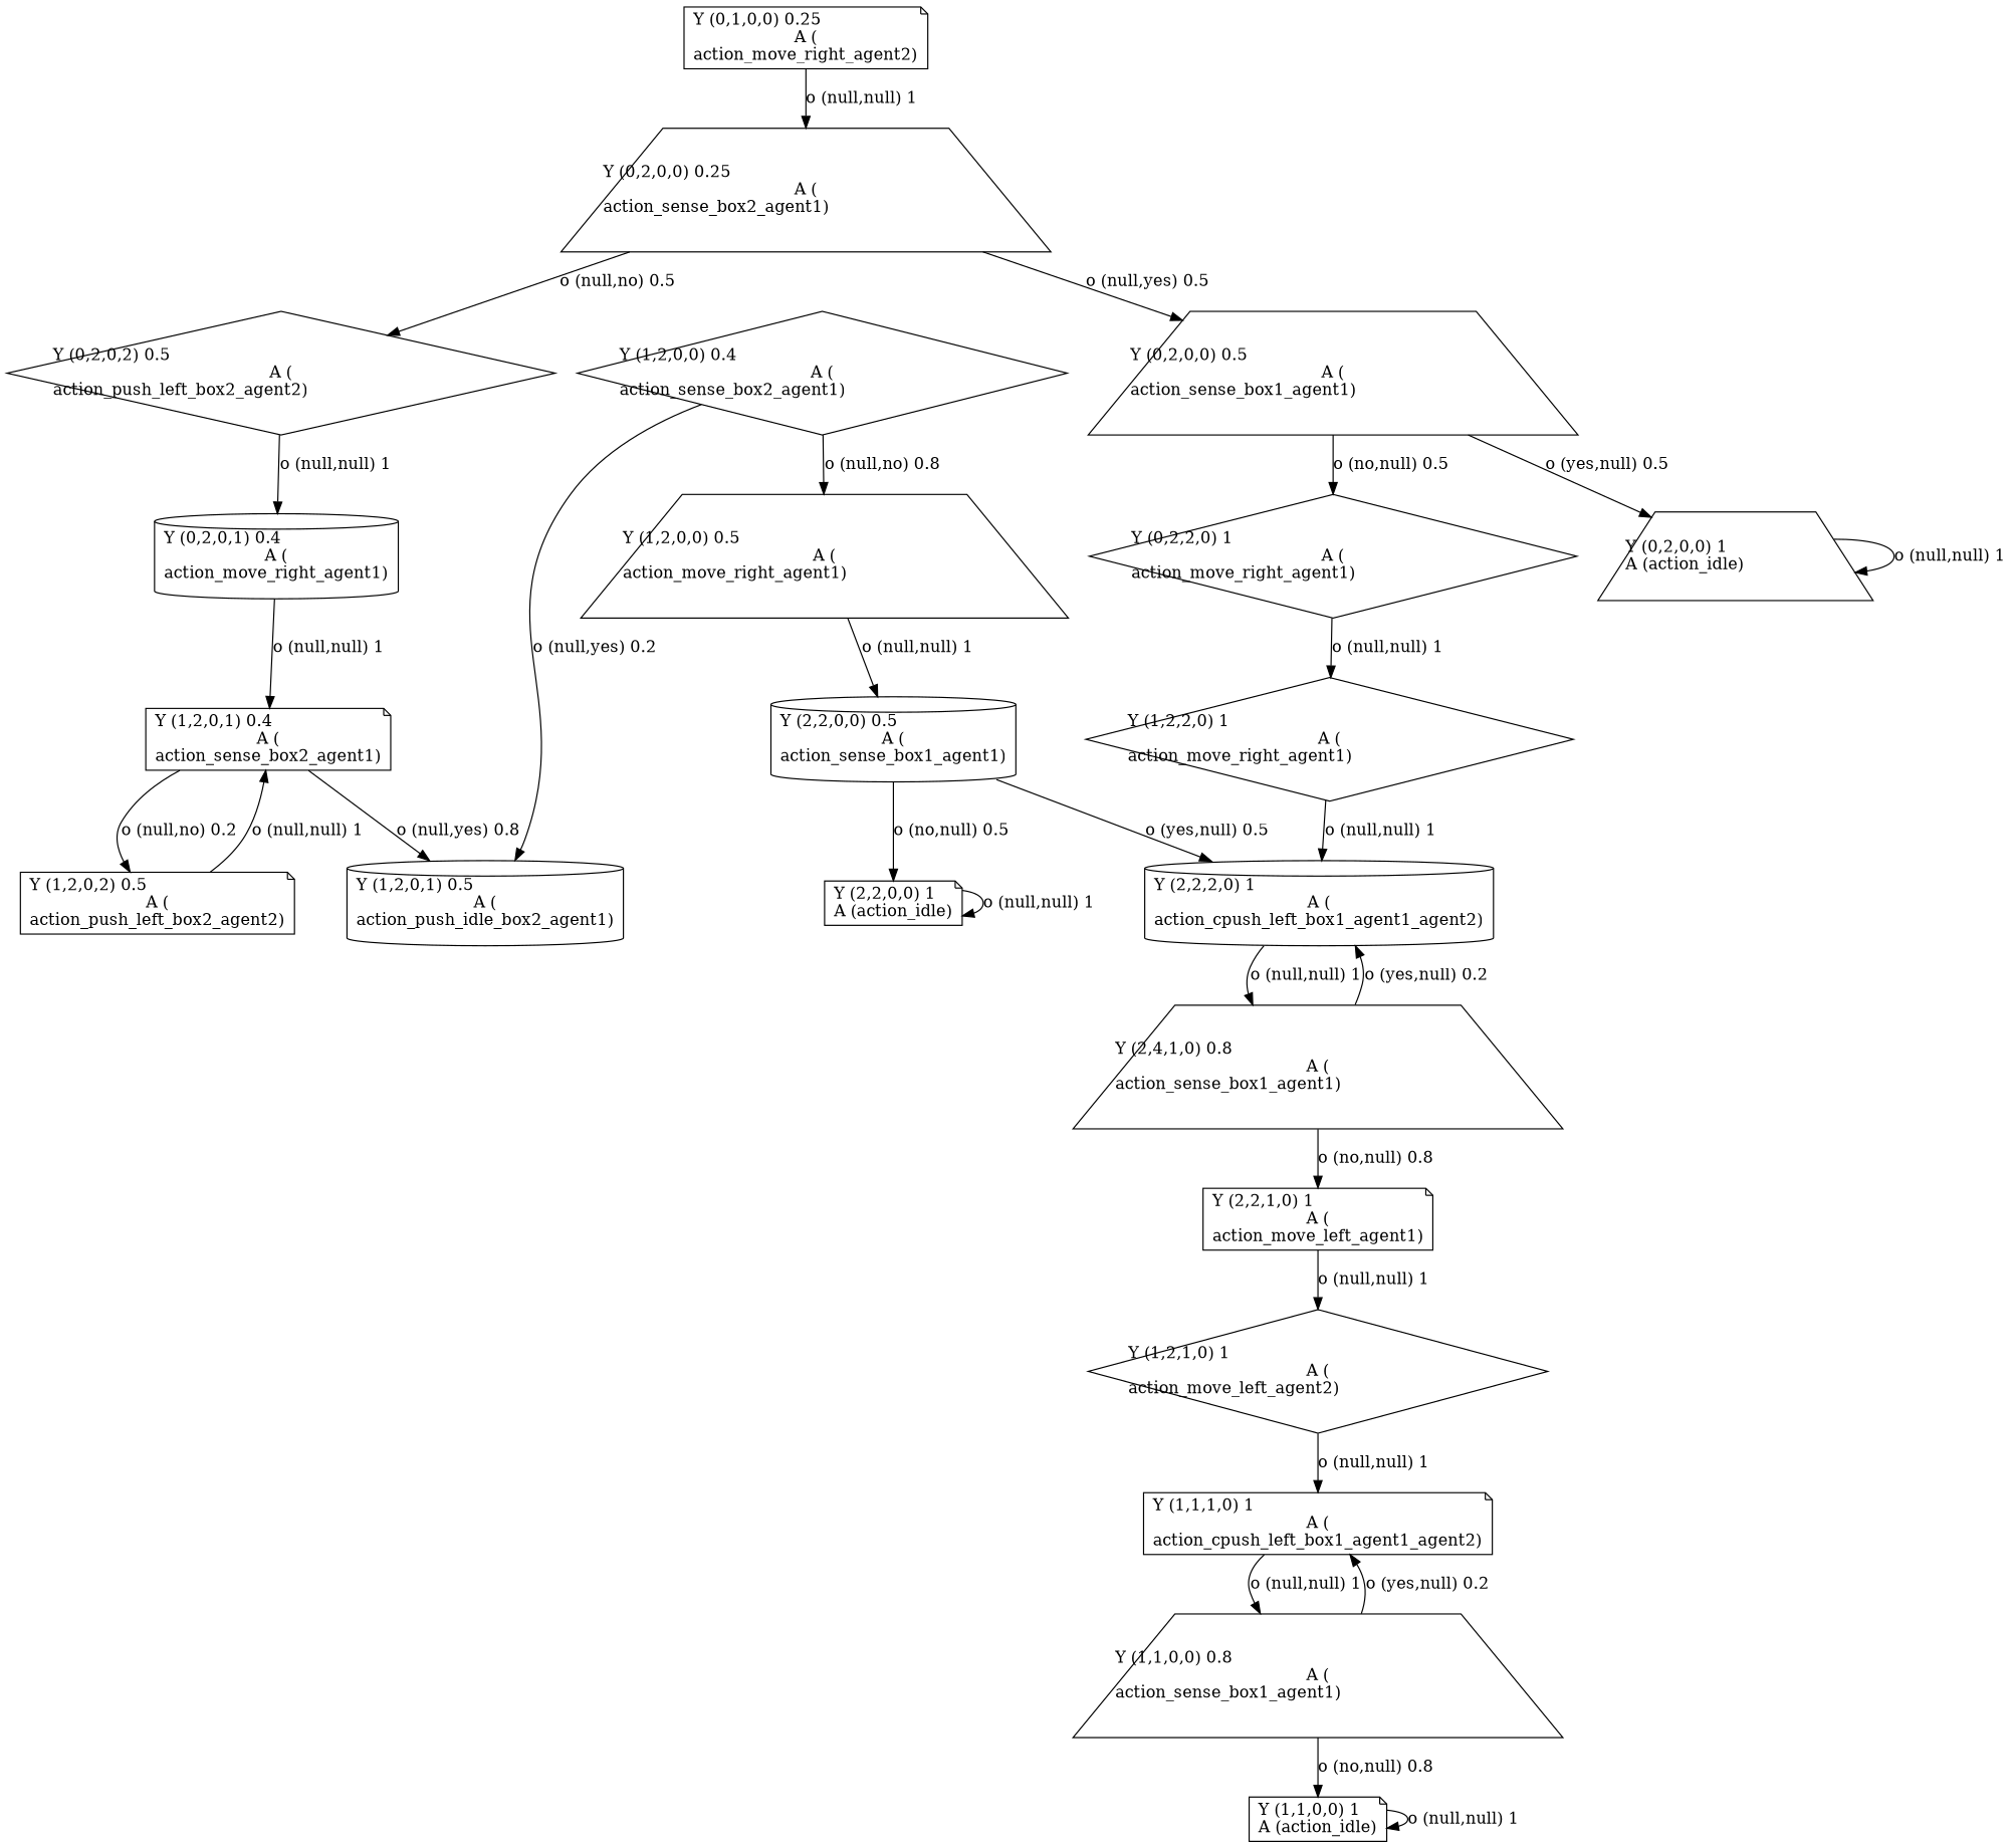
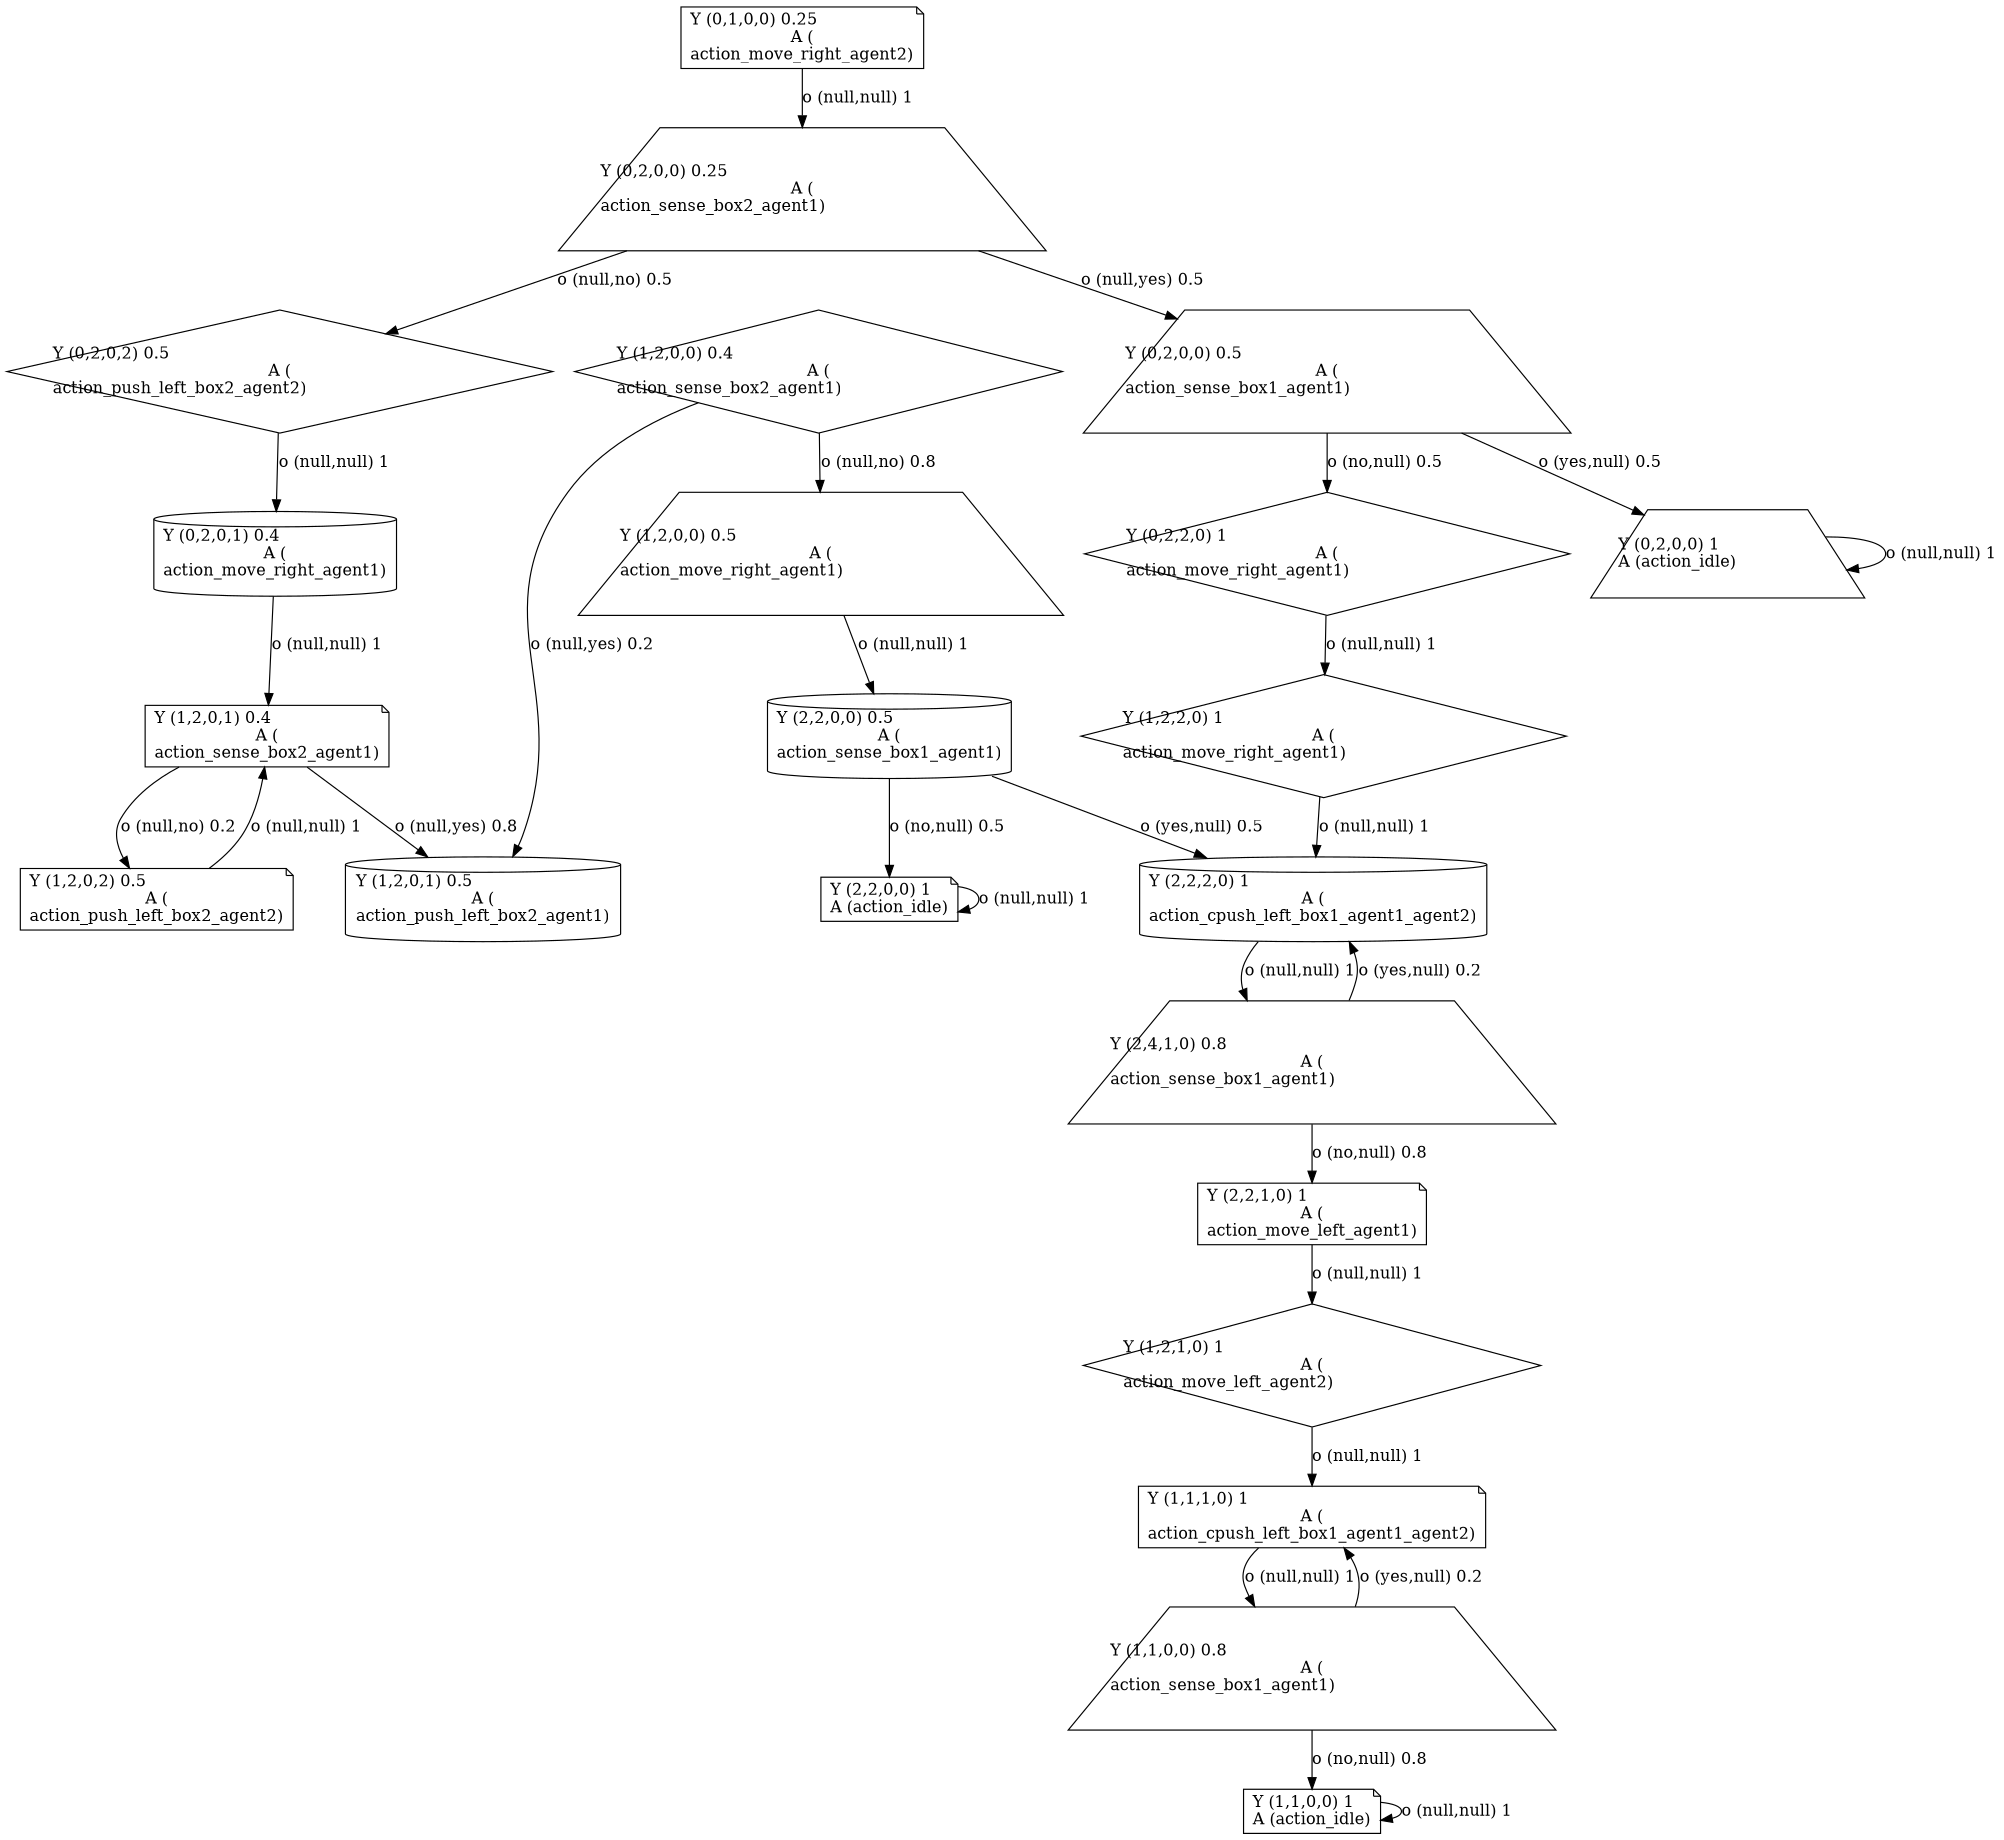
  digraph {
    node [shape=note]
    n1 [label="Y (0,1,0,0) 0.25\lA (\naction_move_right_agent2)\l" labeljust=l]
    n2 [label="Y (0,2,0,0) 0.25\lA (\naction_sense_box2_agent1)\l" shape=trapezium]
    n3 [label="Y (0,2,0,2) 0.5\lA (\naction_push_left_box2_agent2)\l" shape=diamond]
    n4 [label="Y (0,2,0,0) 0.5\lA (\naction_sense_box1_agent1)\l" shape=trapezium]
    n5 [label="Y (1,2,0,2) 0.5\lA (\naction_push_left_box2_agent2)\l"]
    n6 [label="Y (1,2,0,1) 0.4\lA (\naction_sense_box2_agent1)\l"]
-   n7 [label="Y (1,2,0,1) 0.5\lA (\naction_push_idle_box2_agent1)\l" shape=cylinder]
+   n7 [label="Y (1,2,0,1) 0.5\lA (\naction_push_left_box2_agent1)\l" shape=cylinder]
    n8 [label="Y (0,2,0,1) 0.4\lA (\naction_move_right_agent1)\l" shape=cylinder]
    n9 [label="Y (1,2,0,0) 0.4\lA (\naction_sense_box2_agent1)\l" shape=diamond]
    n10 [label="Y (1,2,0,0) 0.5\lA (\naction_move_right_agent1)\l" shape=trapezium]
    n11 [label="Y (2,2,0,0) 0.5\lA (\naction_sense_box1_agent1)\l" shape=cylinder]
    n12 [label="Y (2,2,0,0) 1\lA (action_idle)\l"]
    n13 [label="Y (2,2,2,0) 1\lA (\naction_cpush_left_box1_agent1_agent2)\l" shape=cylinder]
    n14 [label="Y (2,4,1,0) 0.8\lA (\naction_sense_box1_agent1)\l" shape=trapezium]
    n15 [label="Y (0,2,0,0) 1\lA (action_idle)\l" shape=trapezium]
    n16 [label="Y (0,2,2,0) 1\lA (\naction_move_right_agent1)\l" shape=diamond]
    n17 [label="Y (1,2,2,0) 1\lA (\naction_move_right_agent1)\l" shape=diamond]
    n18 [label="Y (2,2,1,0) 1\lA (\naction_move_left_agent1)\l"]
    n19 [label="Y (1,2,1,0) 1\lA (\naction_move_left_agent2)\l" shape=diamond]
    n20 [label="Y (1,1,1,0) 1\lA (\naction_cpush_left_box1_agent1_agent2)\l"]
    n21 [label="Y (1,1,0,0) 0.8\lA (\naction_sense_box1_agent1)\l" shape=trapezium]
    n22 [label="Y (1,1,0,0) 1\lA (action_idle)\l"]
    n1 -> n2 [label="o (null,null) 1\l"]
    n2 -> n3 [label="o (null,no) 0.5\l"]
    n2 -> n4 [label="o (null,yes) 0.5\l"]
    n3 -> n8 [label="o (null,null) 1\l"]
    n4 -> n15 [label="o (yes,null) 0.5\l"]
    n4 -> n16 [label="o (no,null) 0.5\l"]
    n5 -> n6 [label="o (null,null) 1\l"]
    n6 -> n5 [label="o (null,no) 0.2\l"]
    n6 -> n7 [label="o (null,yes) 0.8\l"]
    n8 -> n6 [label="o (null,null) 1\l"]
    n9 -> n7 [label="o (null,yes) 0.2\l"]
    n9 -> n10 [label="o (null,no) 0.8\l"]
    n10 -> n11 [label="o (null,null) 1\l"]
    n11 -> n12 [label="o (no,null) 0.5\l"]
    n11 -> n13 [label="o (yes,null) 0.5\l"]
    n12 -> n12 [label="o (null,null) 1\l"]
    n13 -> n14 [label="o (null,null) 1\l"]
    n14 -> n13 [label="o (yes,null) 0.2\l"]
    n14 -> n18 [label="o (no,null) 0.8\l"]
    n15 -> n15 [label="o (null,null) 1\l"]
    n16 -> n17 [label="o (null,null) 1\l"]
    n17 -> n13 [label="o (null,null) 1\l"]
    n18 -> n19 [label="o (null,null) 1\l"]
    n19 -> n20 [label="o (null,null) 1\l"]
    n20 -> n21 [label="o (null,null) 1\l"]
    n21 -> n20 [label="o (yes,null) 0.2\l"]
    n21 -> n22 [label="o (no,null) 0.8\l"]
    n22 -> n22 [label="o (null,null) 1\l"]
  }
